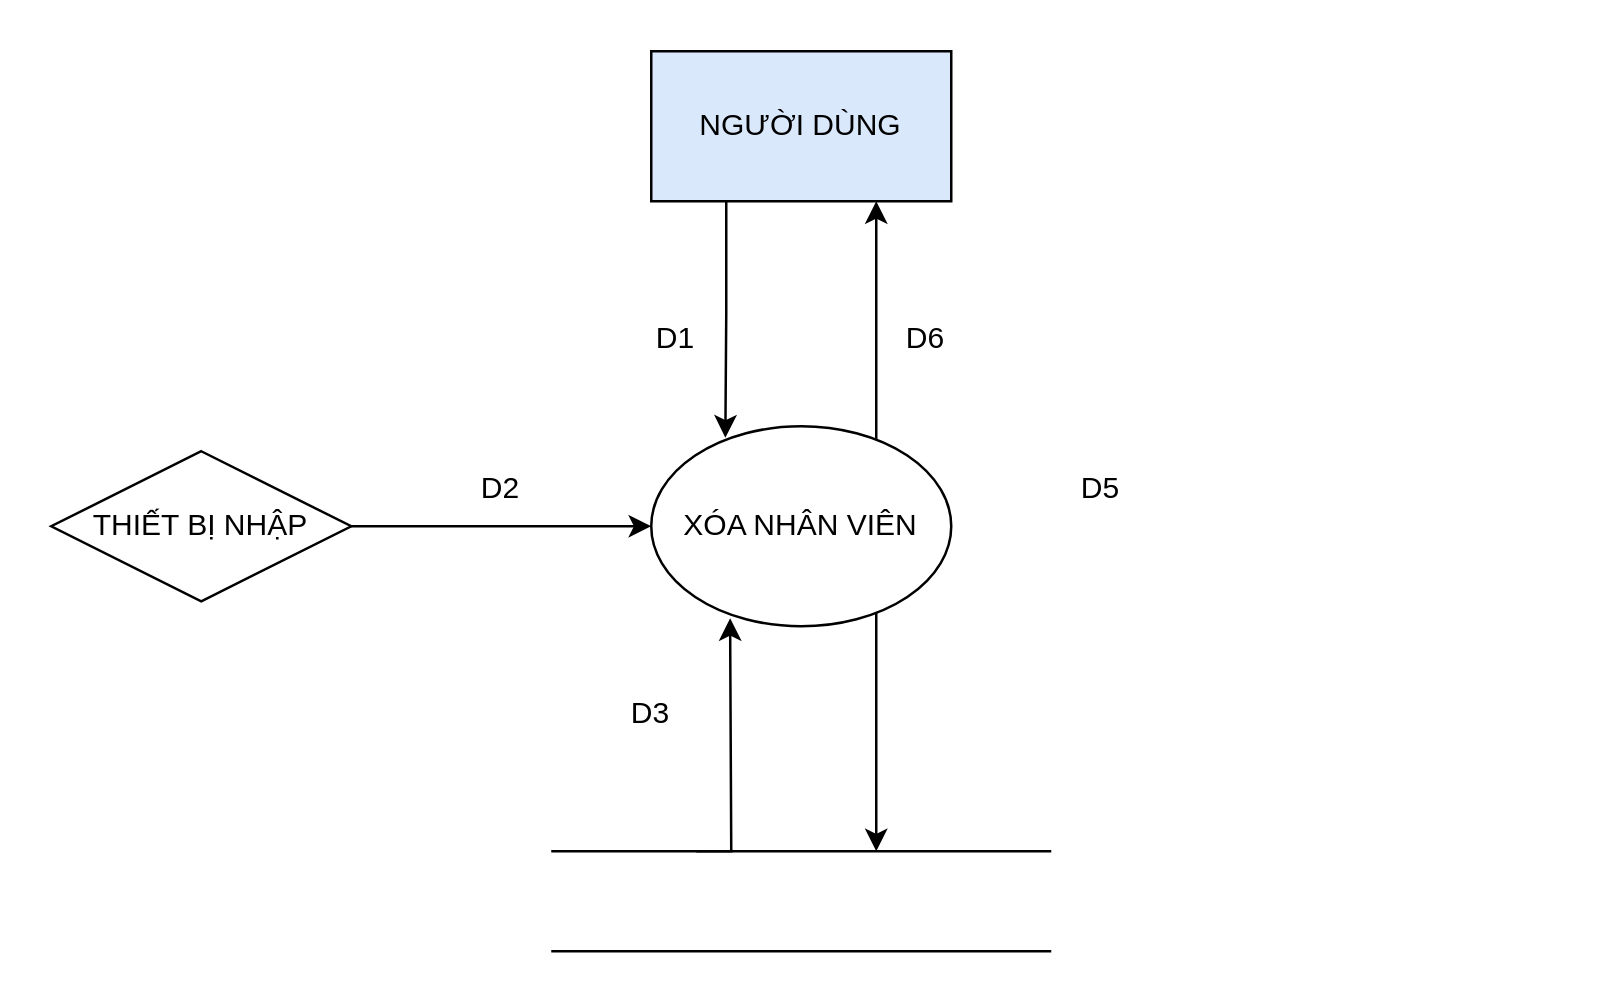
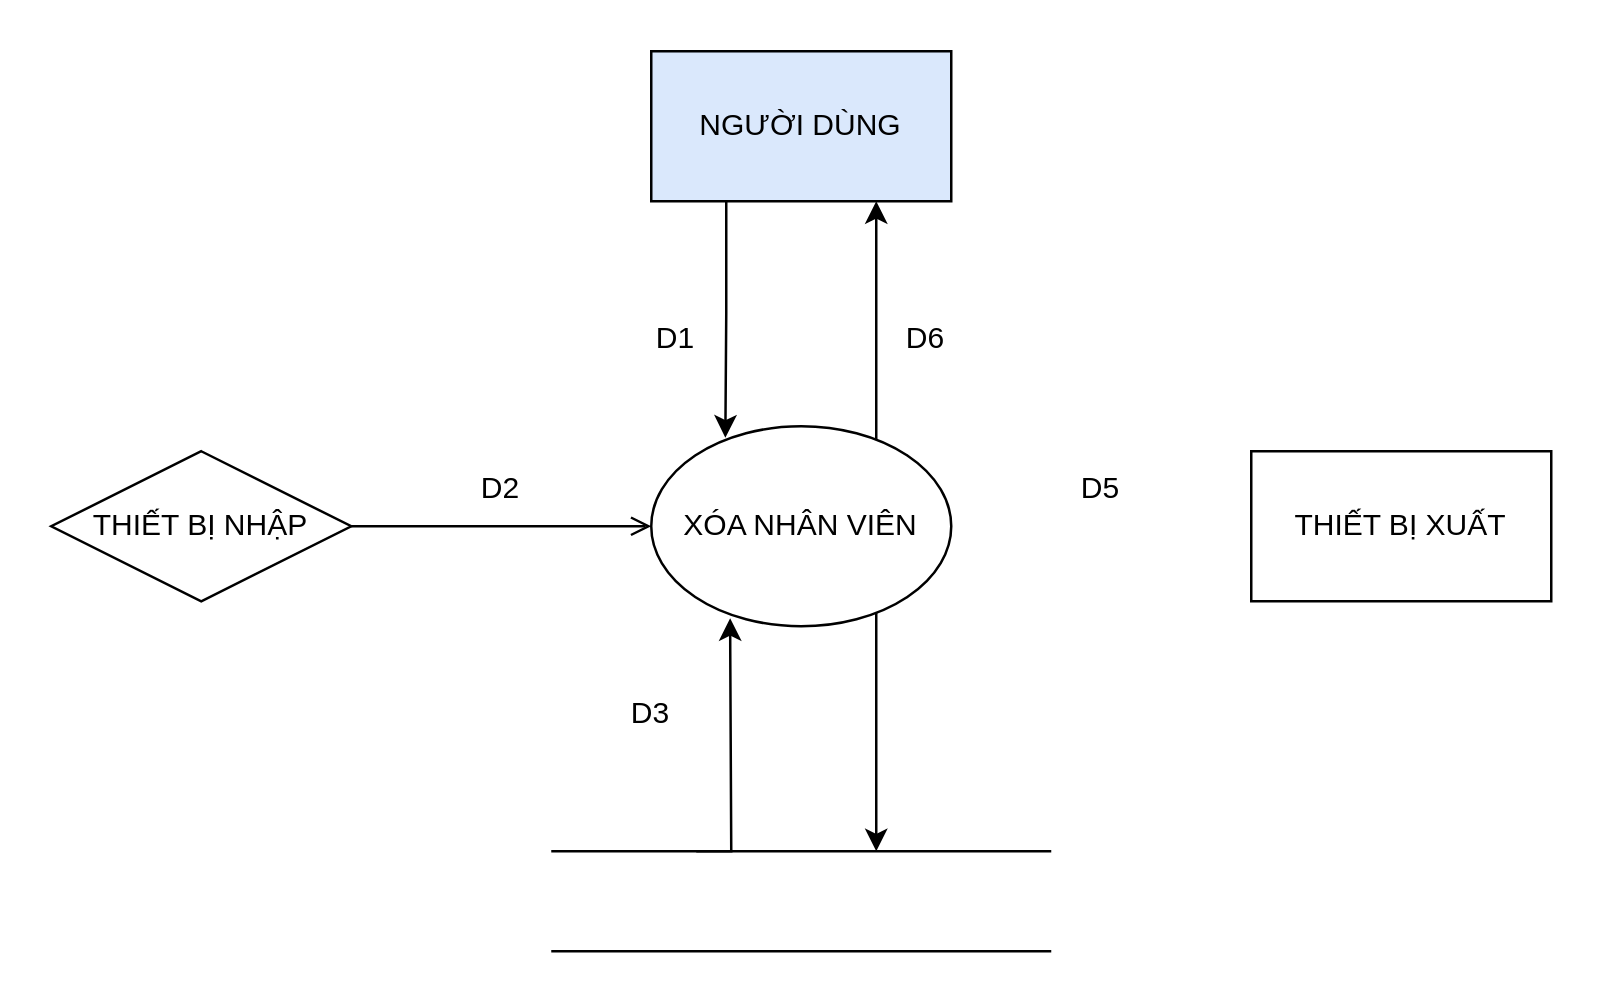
  <mxCell id="0" />
  <mxCell id="1" parent="0" />
  <mxCell id="2" style="edgeStyle=orthogonalEdgeStyle;rounded=0;orthogonalLoop=1;jettySize=auto;html=1;exitX=0.25;exitY=1;exitDx=0;exitDy=0;entryX=0.247;entryY=0.057;entryDx=0;entryDy=0;entryPerimeter=0;" edge="1" parent="1" source="3" target="10"><mxGeometry relative="1" as="geometry" /></mxCell>
  <mxCell id="3" value="NGƯỜI DÙNG" style="rounded=0;whiteSpace=wrap;html=1;fillColor=#dae8fc;" vertex="1" parent="1"><mxGeometry x="260" y="20" width="120" height="60" as="geometry" /></mxCell>
- <mxCell id="4" style="edgeStyle=orthogonalEdgeStyle;rounded=0;orthogonalLoop=1;jettySize=auto;html=1;" edge="1" parent="1" source="5" target="10"><mxGeometry relative="1" as="geometry" /></mxCell>
+ <mxCell id="4" style="edgeStyle=orthogonalEdgeStyle;rounded=0;orthogonalLoop=1;jettySize=auto;html=1;endArrow=open;" edge="1" parent="1" source="5" target="10"><mxGeometry relative="1" as="geometry" /></mxCell>
  <mxCell id="5" value="THIẾT BỊ NHẬP" style="rhombus;whiteSpace=wrap;html=1;" vertex="1" parent="1"><mxGeometry x="20" y="180" width="120" height="60" as="geometry" /></mxCell>
+ <mxCell id="6" value="THIẾT BỊ XUẤT" style="rounded=0;whiteSpace=wrap;html=1;" vertex="1" parent="1"><mxGeometry x="500" y="180" width="120" height="60" as="geometry" /></mxCell>
  <mxCell id="7" style="edgeStyle=orthogonalEdgeStyle;rounded=0;orthogonalLoop=1;jettySize=auto;html=1;exitX=1;exitY=0;exitDx=0;exitDy=0;entryX=0.75;entryY=1;entryDx=0;entryDy=0;" edge="1" parent="1" source="10" target="3"><mxGeometry relative="1" as="geometry"><Array as="points"><mxPoint x="350" y="182" /></Array></mxGeometry></mxCell>
  <mxCell id="8" style="edgeStyle=orthogonalEdgeStyle;rounded=0;orthogonalLoop=1;jettySize=auto;html=1;exitX=1;exitY=1;exitDx=0;exitDy=0;" edge="1" parent="1" source="10"><mxGeometry relative="1" as="geometry"><mxPoint x="350" y="340" as="targetPoint" /><Array as="points"><mxPoint x="350" y="238" /><mxPoint x="350" y="340" /></Array></mxGeometry></mxCell>
  <mxCell id="9" style="edgeStyle=orthogonalEdgeStyle;rounded=0;orthogonalLoop=1;jettySize=auto;html=1;startArrow=classic;startFill=1;endArrow=none;endFill=0;exitX=0.263;exitY=0.96;exitDx=0;exitDy=0;exitPerimeter=0;" edge="1" parent="1" source="10"><mxGeometry relative="1" as="geometry"><mxPoint x="278" y="340" as="targetPoint" /><Array as="points"><mxPoint x="292" y="260" /><mxPoint x="292" y="260" /><mxPoint x="292" y="340" /></Array></mxGeometry></mxCell>
  <mxCell id="10" value="XÓA NHÂN VIÊN" style="ellipse;whiteSpace=wrap;html=1;" vertex="1" parent="1"><mxGeometry x="260" y="170" width="120" height="80" as="geometry" /></mxCell>
  <mxCell id="11" value="" style="endArrow=none;html=1;rounded=0;" edge="1" parent="1"><mxGeometry width="50" height="50" relative="1" as="geometry"><mxPoint x="220" y="340" as="sourcePoint" /><mxPoint x="420" y="340" as="targetPoint" /></mxGeometry></mxCell>
  <mxCell id="12" value="" style="endArrow=none;html=1;rounded=0;" edge="1" parent="1"><mxGeometry width="50" height="50" relative="1" as="geometry"><mxPoint x="220" y="380" as="sourcePoint" /><mxPoint x="420" y="380" as="targetPoint" /></mxGeometry></mxCell>
  <mxCell id="13" value="D2" style="text;html=1;strokeColor=none;fillColor=none;align=center;verticalAlign=middle;whiteSpace=wrap;rounded=0;" vertex="1" parent="1"><mxGeometry x="170" y="180" width="60" height="30" as="geometry" /></mxCell>
  <mxCell id="14" value="D3" style="text;html=1;strokeColor=none;fillColor=none;align=center;verticalAlign=middle;whiteSpace=wrap;rounded=0;" vertex="1" parent="1"><mxGeometry x="230" y="270" width="60" height="30" as="geometry" /></mxCell>
  <mxCell id="15" value="D5" style="text;html=1;strokeColor=none;fillColor=none;align=center;verticalAlign=middle;whiteSpace=wrap;rounded=0;" vertex="1" parent="1"><mxGeometry x="410" y="180" width="60" height="30" as="geometry" /></mxCell>
  <mxCell id="16" value="D6" style="text;html=1;strokeColor=none;fillColor=none;align=center;verticalAlign=middle;whiteSpace=wrap;rounded=0;" vertex="1" parent="1"><mxGeometry x="340" y="120" width="60" height="30" as="geometry" /></mxCell>
  <mxCell id="17" value="D1" style="text;html=1;strokeColor=none;fillColor=none;align=center;verticalAlign=middle;whiteSpace=wrap;rounded=0;" vertex="1" parent="1"><mxGeometry x="240" y="120" width="60" height="30" as="geometry" /></mxCell>
